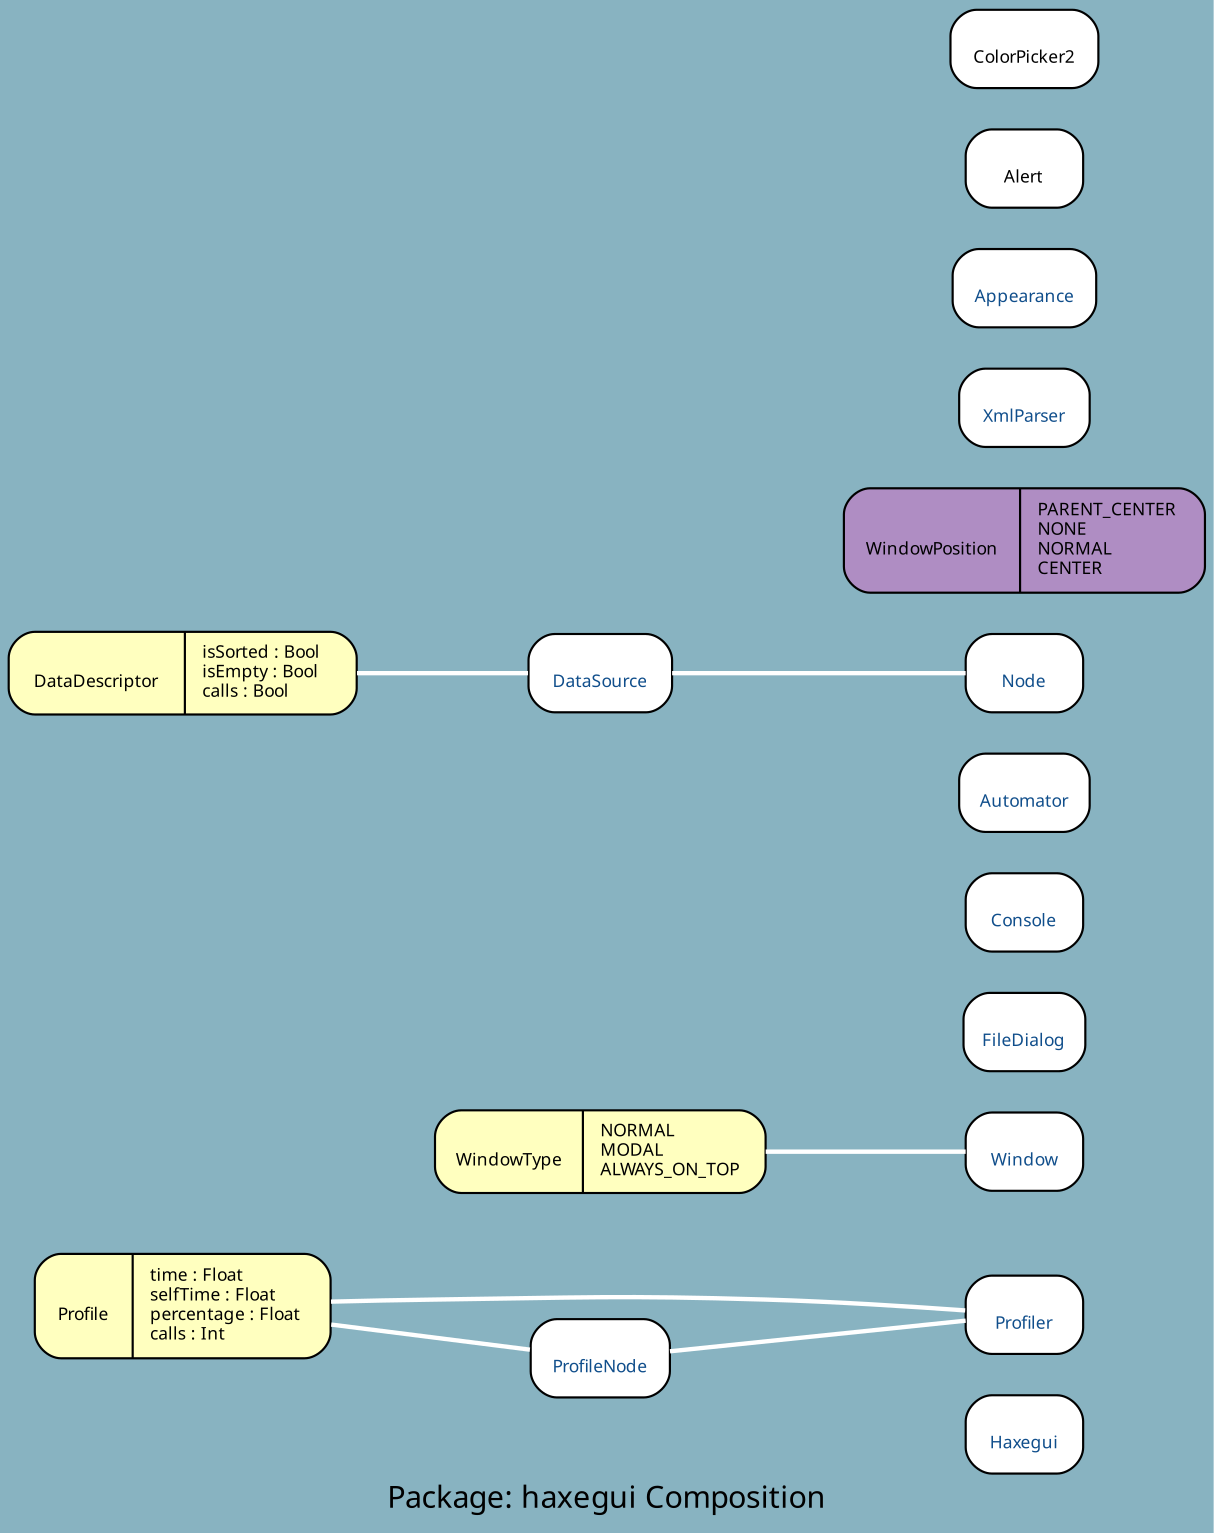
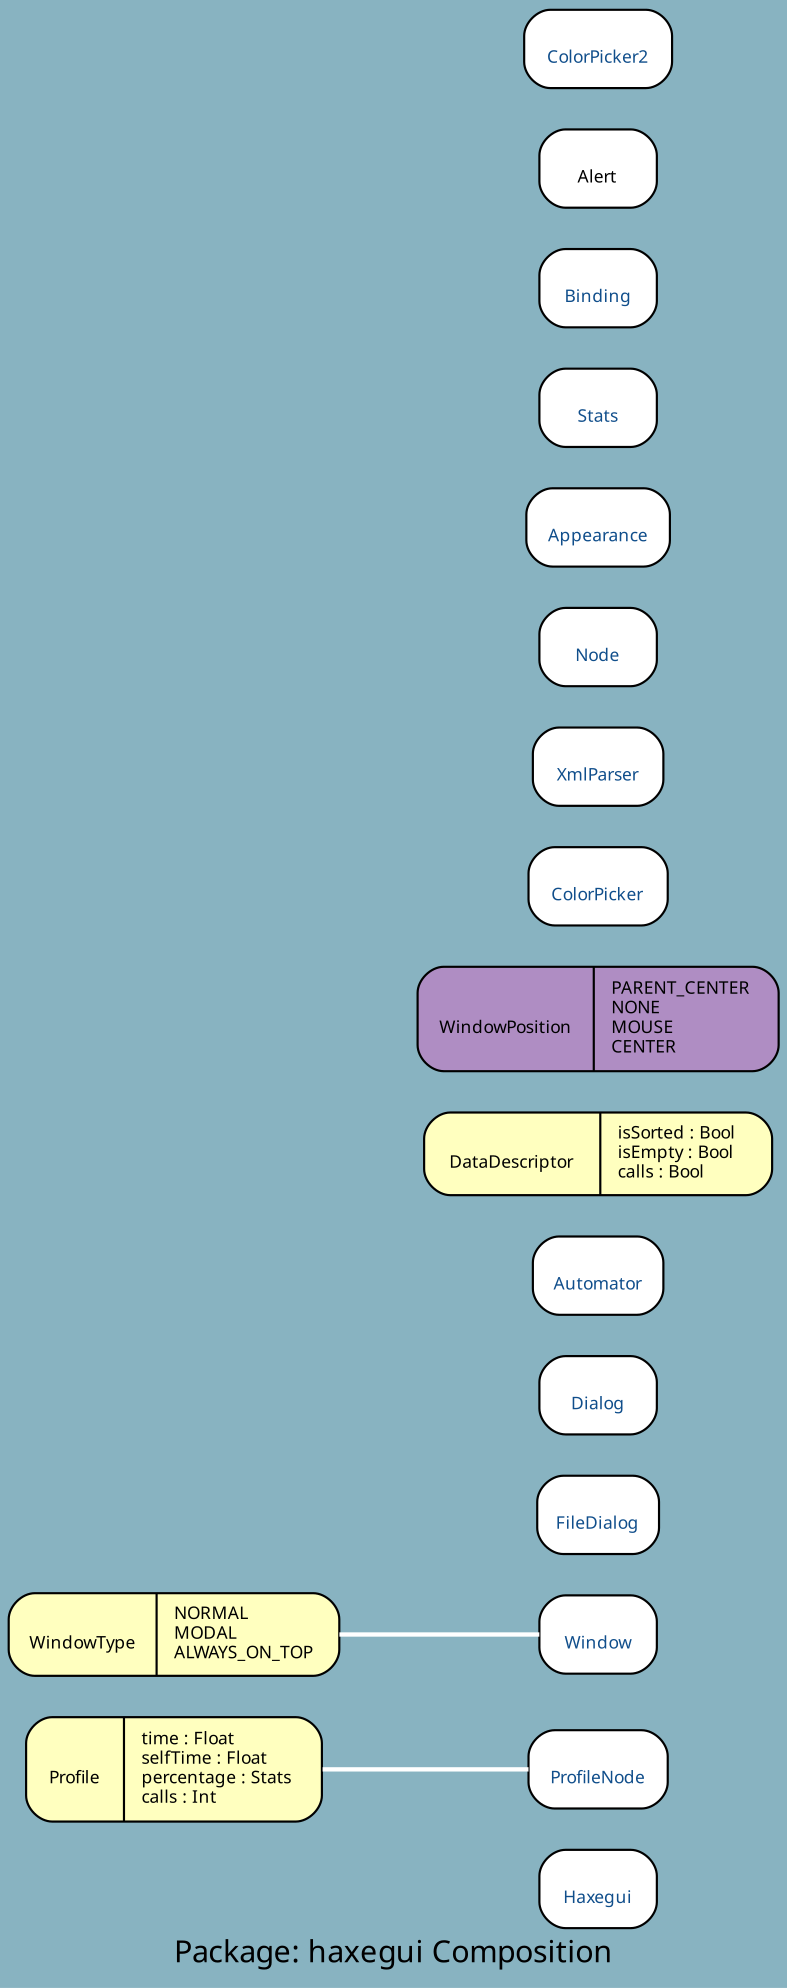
  digraph {
    bgcolor="#88B3C1"
    fontcolor=black
    fontname="DejaVu Sans Condenesed"
    fontsize=14
    label="Package: haxegui Composition"
    rankdir=RL
    smoothing=avg_dist
    node [color=black fillcolor=white fontcolor="#104E8B" fontname="DejaVu Sans Condenesed" fontsize=8 shape=record style="rounded,filled"]
    edge [arrowhead=none arrowsize=1 arrowtail=diamond color=white fontcolor=black fontname="DejaVu Sans Condenesed" fontsize=8 style=bold]
    n1 [height=0.50 label="{\nHaxegui}" width=0.75]
-   n2 [fillcolor="#ffffbf" fontcolor=black height=0.67 label="{\nProfile|time : Float\lselfTime : Float\lpercentage : Float\lcalls : Int\l}" width=1.89]
+   n2 [fillcolor="#ffffbf" fontcolor=black height=0.67 label="{\nProfile|time : Float\lselfTime : Float\lpercentage : Stats\lcalls : Int\l}" width=1.89]
    n3 [height=0.50 label="{\nProfileNode}" width=0.89]
-   n4 [height=0.50 label="{\nProfiler}" width=0.75]
    n5 [height=0.50 label="{\nWindow}" width=0.75]
    n6 [fillcolor="#ffffbf" fontcolor=black height=0.53 label="{\nWindowType|NORMAL\lMODAL\lALWAYS_ON_TOP\l}" width=2.11]
    n7 [height=0.50 label="{\nFileDialog}" width=0.78]
-   n9 [height=0.50 label="{\nConsole}" width=0.75]
+   n8 [height=0.50 label="{\nDialog}" width=0.75]
    n10 [height=0.50 label="{\nAutomator}" width=0.83]
    n11 [fillcolor="#ffffbf" fontcolor=black height=0.53 label="{\nDataDescriptor|isSorted : Bool\lisEmpty : Bool\lcalls : Bool\l}" width=2.22]
-   n12 [height=0.50 label="{\nDataSource}" width=0.92]
-   n13 [fillcolor="#af8dc3" fontcolor=black height=0.67 label="{\nWindowPosition|PARENT_CENTER\lNONE\lNORMAL\lCENTER\l}" width=2.31]
+   n13 [fillcolor="#af8dc3" fontcolor=black height=0.67 label="{\nWindowPosition|PARENT_CENTER\lNONE\lMOUSE\lCENTER\l}" width=2.31]
+   n14 [height=0.50 label="{\nColorPicker}" width=0.89]
    n15 [height=0.50 label="{\nXmlParser}" width=0.83]
    n16 [height=0.50 label="{\nNode}" width=0.75]
    n17 [height=0.50 label="{\nAppearance}" width=0.92]
+   n18 [height=0.50 label="{\nStats}" width=0.75]
+   n19 [height=0.50 label="{\nBinding}" width=0.75]
    n20 [fontcolor=black height=0.50 label="{\nAlert}" width=0.75]
-   n21 [fontcolor=black height=0.50 label="{\nColorPicker2}" width=0.94]
+   n21 [height=0.50 label="{\nColorPicker2}" width=0.94]
    n3 -> n2
-   n4 -> n2
-   n4 -> n3
    n5 -> n6
-   n12 -> n11
-   n16 -> n12
  }
